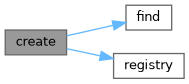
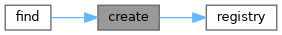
  digraph {
    rankdir=LR
    node [color=grey40 fillcolor=white fontname=Helvetica fontsize=10 shape=box style=filled]
    edge [color=steelblue1 fontname=Helvetica fontsize=10 labelfontname=Helvetica labelfontsize=10 style=solid]
    n1 [color=gray40 fillcolor=grey60 fontcolor=black height=0.2 label=create width=0.4]
    n2 [height=0.2 label=find width=0.4]
    n3 [height=0.2 label=registry width=0.4]
-   n1 -> n2
+   n2 -> n1
    n1 -> n3
  }
